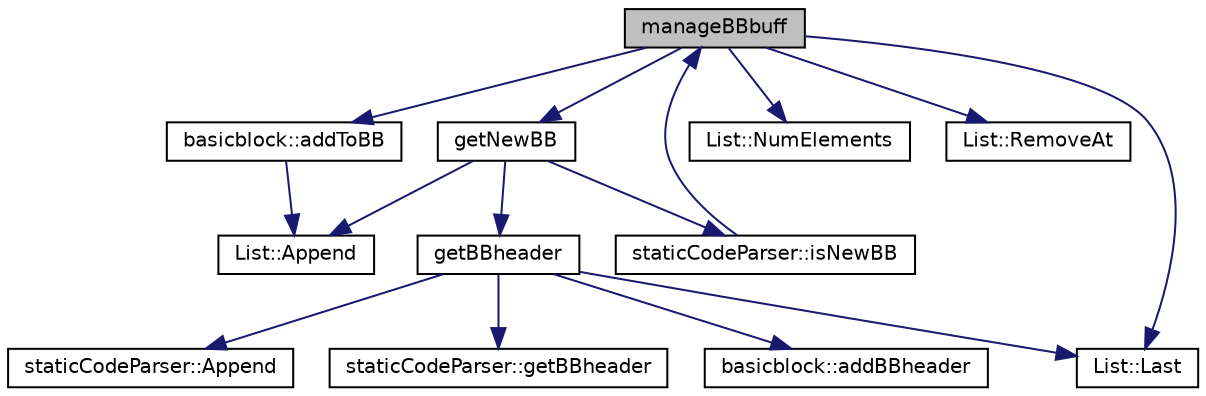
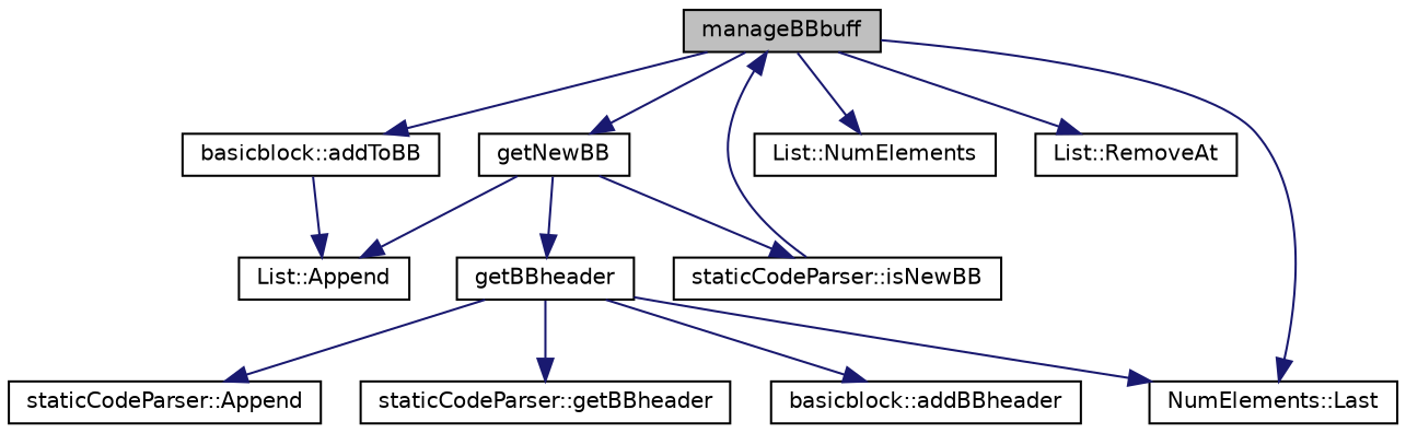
  digraph {
    rankdir=TB
    node [color=black fillcolor=white fontname=Helvetica fontsize=10 shape=record style=filled]
    edge [color=midnightblue fontname=Helvetica fontsize=10 labelfontname=Helvetica labelfontsize=10 style=solid]
    n1 [fillcolor=grey75 fontcolor=black height=0.2 label=manageBBbuff width=0.4]
    n2 [height=0.2 label="basicblock::addToBB" width=0.4]
    n3 [height=0.2 label=getNewBB width=0.4]
-   n4 [height=0.2 label="List::Last" width=0.4]
+   n4 [height=0.2 label="NumElements::Last" width=0.4]
    n5 [height=0.2 label="List::NumElements" width=0.4]
    n6 [height=0.2 label="List::RemoveAt" width=0.4]
    n7 [height=0.2 label="List::Append" width=0.4]
    n8 [height=0.2 label="staticCodeParser::isNewBB" width=0.4]
    n9 [height=0.2 label=getBBheader width=0.4]
    n10 [height=0.2 label="basicblock::addBBheader" width=0.4]
    n11 [height=0.2 label="staticCodeParser::Append" width=0.4]
    n12 [height=0.2 label="staticCodeParser::getBBheader" width=0.4]
    n1 -> n2
    n1 -> n3
    n1 -> n4
    n1 -> n5
    n1 -> n6
    n2 -> n7
    n3 -> n7
    n3 -> n8
    n3 -> n9
    n8 -> n1
    n9 -> n4
    n9 -> n10
    n9 -> n11
    n9 -> n12
  }
